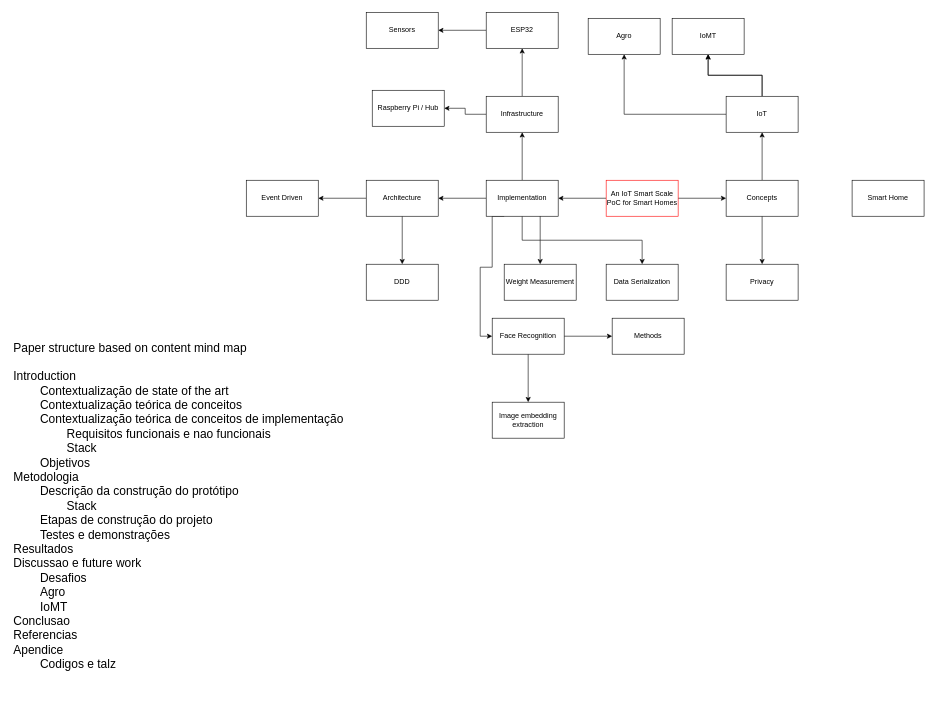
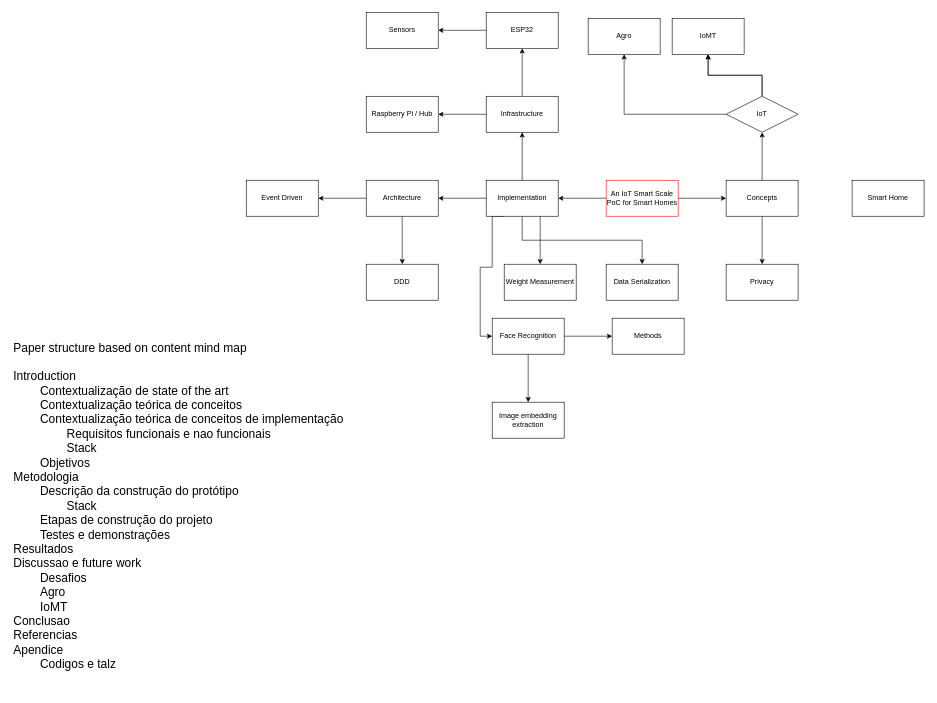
  <mxCell id="0" />
  <mxCell id="1" parent="0" />
  <mxCell id="2" value="" style="edgeStyle=orthogonalEdgeStyle;rounded=0;orthogonalLoop=1;jettySize=auto;html=1;" edge="1" parent="1" source="4" target="9"><mxGeometry relative="1" as="geometry" /></mxCell>
  <mxCell id="3" value="" style="edgeStyle=orthogonalEdgeStyle;rounded=0;orthogonalLoop=1;jettySize=auto;html=1;" edge="1" parent="1" source="4" target="15"><mxGeometry relative="1" as="geometry" /></mxCell>
  <mxCell id="4" value="An IoT Smart Scale PoC for Smart Homes" style="rounded=0;whiteSpace=wrap;html=1;strokeColor=#FF0000;" vertex="1" parent="1"><mxGeometry x="1010" y="300" width="120" height="60" as="geometry" /></mxCell>
  <mxCell id="5" value="" style="edgeStyle=orthogonalEdgeStyle;rounded=0;orthogonalLoop=1;jettySize=auto;html=1;" edge="1" parent="1" source="9" target="12"><mxGeometry relative="1" as="geometry" /></mxCell>
  <mxCell id="6" value="" style="edgeStyle=orthogonalEdgeStyle;rounded=0;orthogonalLoop=1;jettySize=auto;html=1;" edge="1" parent="1" source="9" target="26"><mxGeometry relative="1" as="geometry" /></mxCell>
  <mxCell id="7" value="" style="edgeStyle=orthogonalEdgeStyle;rounded=0;orthogonalLoop=1;jettySize=auto;html=1;" edge="1" parent="1" source="9" target="34"><mxGeometry relative="1" as="geometry" /></mxCell>
  <mxCell id="8" style="edgeStyle=orthogonalEdgeStyle;rounded=0;orthogonalLoop=1;jettySize=auto;html=1;exitX=0.25;exitY=1;exitDx=0;exitDy=0;entryX=0;entryY=0.5;entryDx=0;entryDy=0;" edge="1" parent="1" source="9" target="37"><mxGeometry relative="1" as="geometry"><mxPoint x="790" y="540" as="targetPoint" /><Array as="points"><mxPoint x="820" y="360" /><mxPoint x="820" y="445" /><mxPoint x="800" y="445" /><mxPoint x="800" y="560" /></Array></mxGeometry></mxCell>
  <mxCell id="9" value="Implementation" style="rounded=0;whiteSpace=wrap;html=1;" vertex="1" parent="1"><mxGeometry x="810" y="300" width="120" height="60" as="geometry" /></mxCell>
  <mxCell id="10" value="" style="edgeStyle=orthogonalEdgeStyle;rounded=0;orthogonalLoop=1;jettySize=auto;html=1;" edge="1" parent="1" source="12" target="31"><mxGeometry relative="1" as="geometry" /></mxCell>
  <mxCell id="11" value="" style="edgeStyle=orthogonalEdgeStyle;rounded=0;orthogonalLoop=1;jettySize=auto;html=1;" edge="1" parent="1" source="12" target="32"><mxGeometry relative="1" as="geometry" /></mxCell>
  <mxCell id="12" value="Architecture" style="rounded=0;whiteSpace=wrap;html=1;" vertex="1" parent="1"><mxGeometry x="610" y="300" width="120" height="60" as="geometry" /></mxCell>
  <mxCell id="13" value="" style="edgeStyle=orthogonalEdgeStyle;rounded=0;orthogonalLoop=1;jettySize=auto;html=1;" edge="1" parent="1" source="15" target="19"><mxGeometry relative="1" as="geometry" /></mxCell>
  <mxCell id="14" value="" style="edgeStyle=orthogonalEdgeStyle;rounded=0;orthogonalLoop=1;jettySize=auto;html=1;" edge="1" parent="1" source="15" target="20"><mxGeometry relative="1" as="geometry" /></mxCell>
  <mxCell id="15" value="Concepts" style="rounded=0;whiteSpace=wrap;html=1;" vertex="1" parent="1"><mxGeometry x="1210" y="300" width="120" height="60" as="geometry" /></mxCell>
  <mxCell id="16" value="" style="edgeStyle=orthogonalEdgeStyle;rounded=0;orthogonalLoop=1;jettySize=auto;html=1;" edge="1" parent="1" source="19" target="21"><mxGeometry relative="1" as="geometry" /></mxCell>
  <mxCell id="17" value="" style="edgeStyle=orthogonalEdgeStyle;rounded=0;orthogonalLoop=1;jettySize=auto;html=1;" edge="1" parent="1" source="19" target="21"><mxGeometry relative="1" as="geometry" /></mxCell>
  <mxCell id="18" value="" style="edgeStyle=orthogonalEdgeStyle;rounded=0;orthogonalLoop=1;jettySize=auto;html=1;" edge="1" parent="1" source="19" target="23"><mxGeometry relative="1" as="geometry" /></mxCell>
- <mxCell id="19" value="IoT" style="whiteSpace=wrap;html=1;rounded=0;" vertex="1" parent="1"><mxGeometry x="1210" y="160" width="120" height="60" as="geometry" /></mxCell>
+ <mxCell id="19" value="IoT" style="rhombus;whiteSpace=wrap;html=1;" vertex="1" parent="1"><mxGeometry x="1210" y="160" width="120" height="60" as="geometry" /></mxCell>
  <mxCell id="20" value="Privacy" style="whiteSpace=wrap;html=1;rounded=0;" vertex="1" parent="1"><mxGeometry x="1210" y="440" width="120" height="60" as="geometry" /></mxCell>
  <mxCell id="21" value="IoMT" style="whiteSpace=wrap;html=1;rounded=0;" vertex="1" parent="1"><mxGeometry x="1120" y="30" width="120" height="60" as="geometry" /></mxCell>
  <mxCell id="22" value="Smart Home" style="whiteSpace=wrap;html=1;rounded=0;" vertex="1" parent="1"><mxGeometry x="1420" y="300" width="120" height="60" as="geometry" /></mxCell>
  <mxCell id="23" value="Agro" style="whiteSpace=wrap;html=1;rounded=0;" vertex="1" parent="1"><mxGeometry x="980" y="30" width="120" height="60" as="geometry" /></mxCell>
  <mxCell id="24" value="" style="edgeStyle=orthogonalEdgeStyle;rounded=0;orthogonalLoop=1;jettySize=auto;html=1;" edge="1" parent="1" source="26" target="28"><mxGeometry relative="1" as="geometry" /></mxCell>
  <mxCell id="25" value="" style="edgeStyle=orthogonalEdgeStyle;rounded=0;orthogonalLoop=1;jettySize=auto;html=1;" edge="1" parent="1" source="26" target="30"><mxGeometry relative="1" as="geometry" /></mxCell>
  <mxCell id="26" value="Infrastructure" style="whiteSpace=wrap;html=1;rounded=0;" vertex="1" parent="1"><mxGeometry x="810" y="160" width="120" height="60" as="geometry" /></mxCell>
  <mxCell id="27" value="" style="edgeStyle=orthogonalEdgeStyle;rounded=0;orthogonalLoop=1;jettySize=auto;html=1;" edge="1" parent="1" source="28" target="29"><mxGeometry relative="1" as="geometry" /></mxCell>
  <mxCell id="28" value="ESP32" style="whiteSpace=wrap;html=1;rounded=0;" vertex="1" parent="1"><mxGeometry x="810" y="20" width="120" height="60" as="geometry" /></mxCell>
  <mxCell id="29" value="Sensors" style="whiteSpace=wrap;html=1;rounded=0;" vertex="1" parent="1"><mxGeometry x="610" y="20" width="120" height="60" as="geometry" /></mxCell>
- <mxCell id="30" value="Raspberry Pi / Hub" style="whiteSpace=wrap;html=1;rounded=0;" vertex="1" parent="1"><mxGeometry x="620" y="150" width="120" height="60" as="geometry" /></mxCell>
+ <mxCell id="30" value="Raspberry Pi / Hub" style="whiteSpace=wrap;html=1;rounded=0;" vertex="1" parent="1"><mxGeometry x="610" y="160" width="120" height="60" as="geometry" /></mxCell>
  <mxCell id="31" value="DDD" style="whiteSpace=wrap;html=1;rounded=0;" vertex="1" parent="1"><mxGeometry x="610" y="440" width="120" height="60" as="geometry" /></mxCell>
  <mxCell id="32" value="Event Driven" style="whiteSpace=wrap;html=1;rounded=0;" vertex="1" parent="1"><mxGeometry x="410" y="300" width="120" height="60" as="geometry" /></mxCell>
  <mxCell id="33" value="" style="edgeStyle=orthogonalEdgeStyle;rounded=0;orthogonalLoop=1;jettySize=auto;html=1;exitX=0.75;exitY=1;exitDx=0;exitDy=0;" edge="1" parent="1" source="9" target="39"><mxGeometry relative="1" as="geometry" /></mxCell>
  <mxCell id="34" value="Weight Measurement" style="whiteSpace=wrap;html=1;rounded=0;" vertex="1" parent="1"><mxGeometry x="840" y="440" width="120" height="60" as="geometry" /></mxCell>
  <mxCell id="35" value="" style="edgeStyle=orthogonalEdgeStyle;rounded=0;orthogonalLoop=1;jettySize=auto;html=1;" edge="1" parent="1" source="37" target="38"><mxGeometry relative="1" as="geometry" /></mxCell>
  <mxCell id="36" value="" style="edgeStyle=orthogonalEdgeStyle;rounded=0;orthogonalLoop=1;jettySize=auto;html=1;" edge="1" parent="1" source="37" target="40"><mxGeometry relative="1" as="geometry" /></mxCell>
  <mxCell id="37" value="Face Recognition" style="whiteSpace=wrap;html=1;rounded=0;" vertex="1" parent="1"><mxGeometry x="820" y="530" width="120" height="60" as="geometry" /></mxCell>
  <mxCell id="38" value="Methods" style="whiteSpace=wrap;html=1;rounded=0;" vertex="1" parent="1"><mxGeometry x="1020" y="530" width="120" height="60" as="geometry" /></mxCell>
  <mxCell id="39" value="Data Serialization" style="whiteSpace=wrap;html=1;rounded=0;" vertex="1" parent="1"><mxGeometry x="1010" y="440" width="120" height="60" as="geometry" /></mxCell>
  <mxCell id="40" value="Image embedding extraction" style="whiteSpace=wrap;html=1;rounded=0;" vertex="1" parent="1"><mxGeometry x="820" y="670" width="120" height="60" as="geometry" /></mxCell>
  <mxCell id="41" value="Paper structure based on content mind map&lt;br&gt;&lt;br&gt;Introduction&lt;div&gt;&lt;span style=&quot;white-space: pre;&quot;&gt;&#09;&lt;/span&gt;Contextualização de state of the art&lt;br&gt;&lt;/div&gt;&lt;div&gt;&lt;span style=&quot;white-space: pre;&quot;&gt;&#09;&lt;/span&gt;Contextualização teórica de conceitos&lt;br&gt;&lt;/div&gt;&lt;div&gt;&lt;span style=&quot;white-space: pre;&quot;&gt;&#09;&lt;/span&gt;Contextualização teórica de conceitos de implementação&lt;br&gt;&lt;/div&gt;&lt;div&gt;&lt;span style=&quot;white-space: pre;&quot;&gt;&#09;&lt;/span&gt;&lt;span style=&quot;white-space: pre;&quot;&gt;&#09;&lt;/span&gt;Requisitos funcionais e nao funcionais&lt;br&gt;&lt;span style=&quot;white-space: pre;&quot;&gt;&#09;&lt;/span&gt;&lt;span style=&quot;white-space: pre;&quot;&gt;&#09;&lt;/span&gt;Stack&lt;br&gt;&lt;/div&gt;&lt;div&gt;&lt;span style=&quot;white-space: pre;&quot;&gt;&#09;&lt;/span&gt;Objetivos&lt;br&gt;&lt;/div&gt;&lt;div&gt;Metodologia&lt;/div&gt;&lt;div&gt;&lt;span style=&quot;white-space: pre;&quot;&gt;&#09;&lt;/span&gt;Descrição da construção do protótipo&lt;br&gt;&lt;/div&gt;&lt;div&gt;&lt;span style=&quot;white-space: pre;&quot;&gt;&#09;&lt;/span&gt;&lt;span style=&quot;white-space: pre;&quot;&gt;&#09;&lt;/span&gt;Stack&lt;br&gt;&lt;/div&gt;&lt;div&gt;&lt;span style=&quot;white-space: pre;&quot;&gt;&#09;&lt;/span&gt;Etapas de construção do projeto&lt;br&gt;&lt;/div&gt;&lt;div&gt;&lt;span style=&quot;white-space: pre;&quot;&gt;&#09;&lt;/span&gt;Testes e demonstrações&lt;br&gt;&lt;/div&gt;&lt;div&gt;Resultados&lt;/div&gt;&lt;div&gt;Discussao e future work&lt;/div&gt;&lt;div&gt;&lt;span style=&quot;white-space: pre;&quot;&gt;&#09;&lt;/span&gt;Desafios&lt;/div&gt;&lt;div&gt;&lt;span style=&quot;white-space: pre;&quot;&gt;&#09;&lt;/span&gt;Agro&lt;/div&gt;&lt;div&gt;&lt;span style=&quot;white-space: pre;&quot;&gt;&#09;&lt;/span&gt;IoMT&lt;/div&gt;&lt;div&gt;Conclusao&lt;/div&gt;&lt;div&gt;Referencias&lt;/div&gt;&lt;div&gt;Apendice&lt;/div&gt;&lt;div&gt;&lt;span style=&quot;white-space: pre;&quot;&gt;&#09;&lt;/span&gt;Codigos e talz&lt;br&gt;&lt;/div&gt;" style="text;html=1;align=left;verticalAlign=top;whiteSpace=wrap;rounded=0;fontSize=20;" vertex="1" parent="1"><mxGeometry x="20" y="560" width="610" height="590" as="geometry" /></mxCell>
